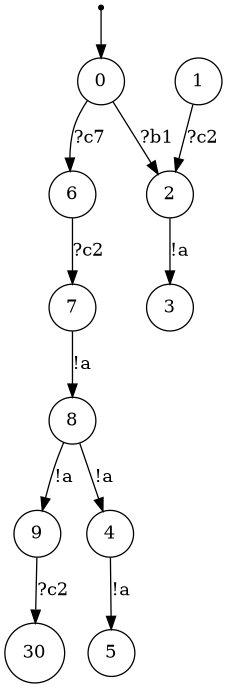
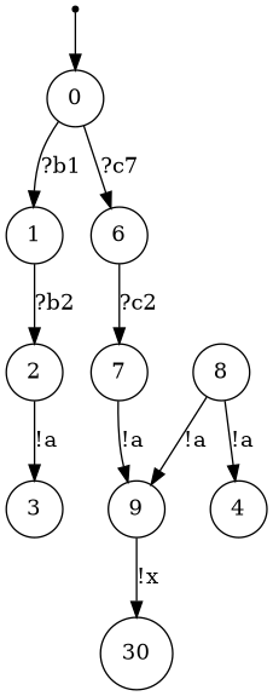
  digraph {
    node [shape=circle]
    ENTRY [shape=point]
    0
    6
    1
    7
    2
    8
    9
    4
    n10 [label=30]
    3
-   5
    ENTRY -> 0
    0 -> 6 [label="?c7"]
-   0 -> 2 [label="?b1"]
+   0 -> 1 [label="?b1"]
    6 -> 7 [label="?c2"]
-   1 -> 2 [label="?c2"]
-   7 -> 8 [label="!a"]
+   1 -> 2 [label="?b2"]
+   7 -> 9 [label="!a"]
    2 -> 3 [label="!a"]
    8 -> 9 [label="!a"]
    8 -> 4 [label="!a"]
-   9 -> n10 [label="?c2"]
-   4 -> 5 [label="!a"]
+   9 -> n10 [label="!x"]
  }
